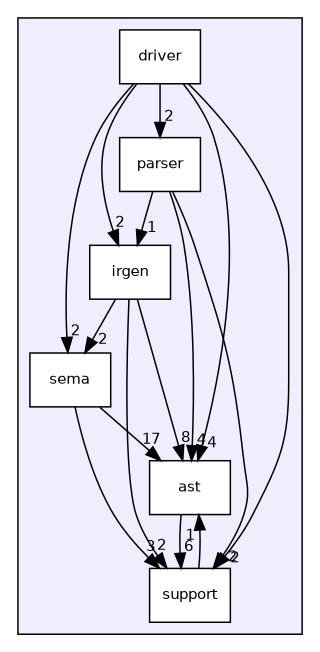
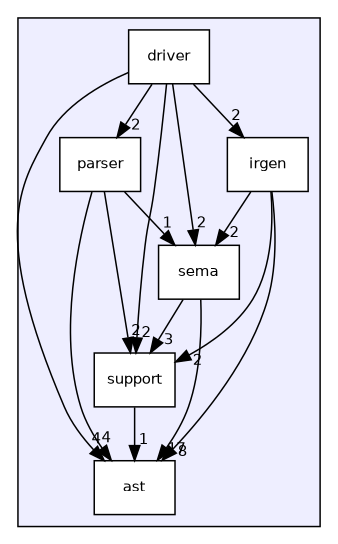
  digraph {
    compound=true
    node [color=black fillcolor=white fontname=Helvetica fontsize=10 shape=box style=filled]
    edge [headlabel=2 labeldistance=1.5 labelfontname=Helvetica labelfontsize=10]
    n1 [label=ast]
    n2 [label=driver]
    n3 [label=irgen]
    n4 [label=parser]
    n5 [label=sema]
    n6 [label=support]
    subgraph cluster_1 {
      bgcolor="#eeeeff"
      pencolor=black
      n1
      n2
      n3
      n4
      n5
      n6
    }
-   n1 -> n6 [headlabel=6]
    n2 -> n1 [headlabel=4]
    n2 -> n3
    n2 -> n4
    n2 -> n5
    n2 -> n6
    n3 -> n1 [headlabel=8]
    n3 -> n5
    n3 -> n6
    n4 -> n1 [headlabel=4]
-   n4 -> n3 [headlabel=1]
+   n4 -> n5 [headlabel=1]
    n4 -> n6
    n5 -> n1 [headlabel=17]
    n5 -> n6 [headlabel=3]
    n6 -> n1 [headlabel=1]
  }
